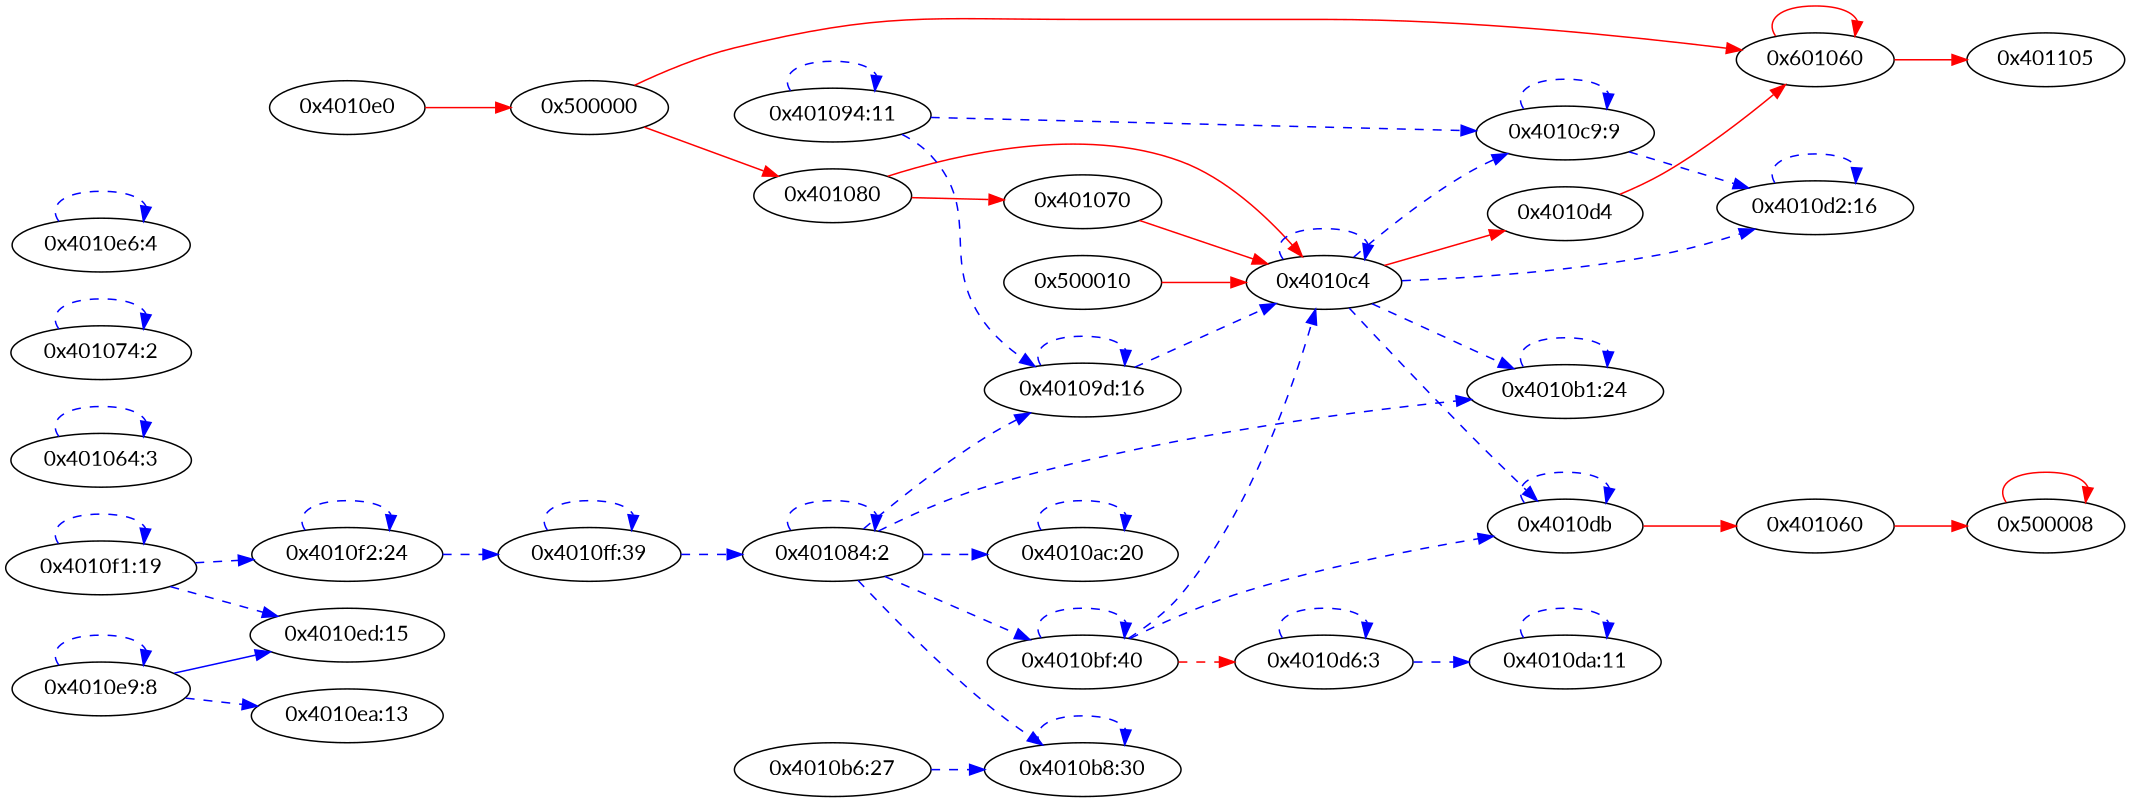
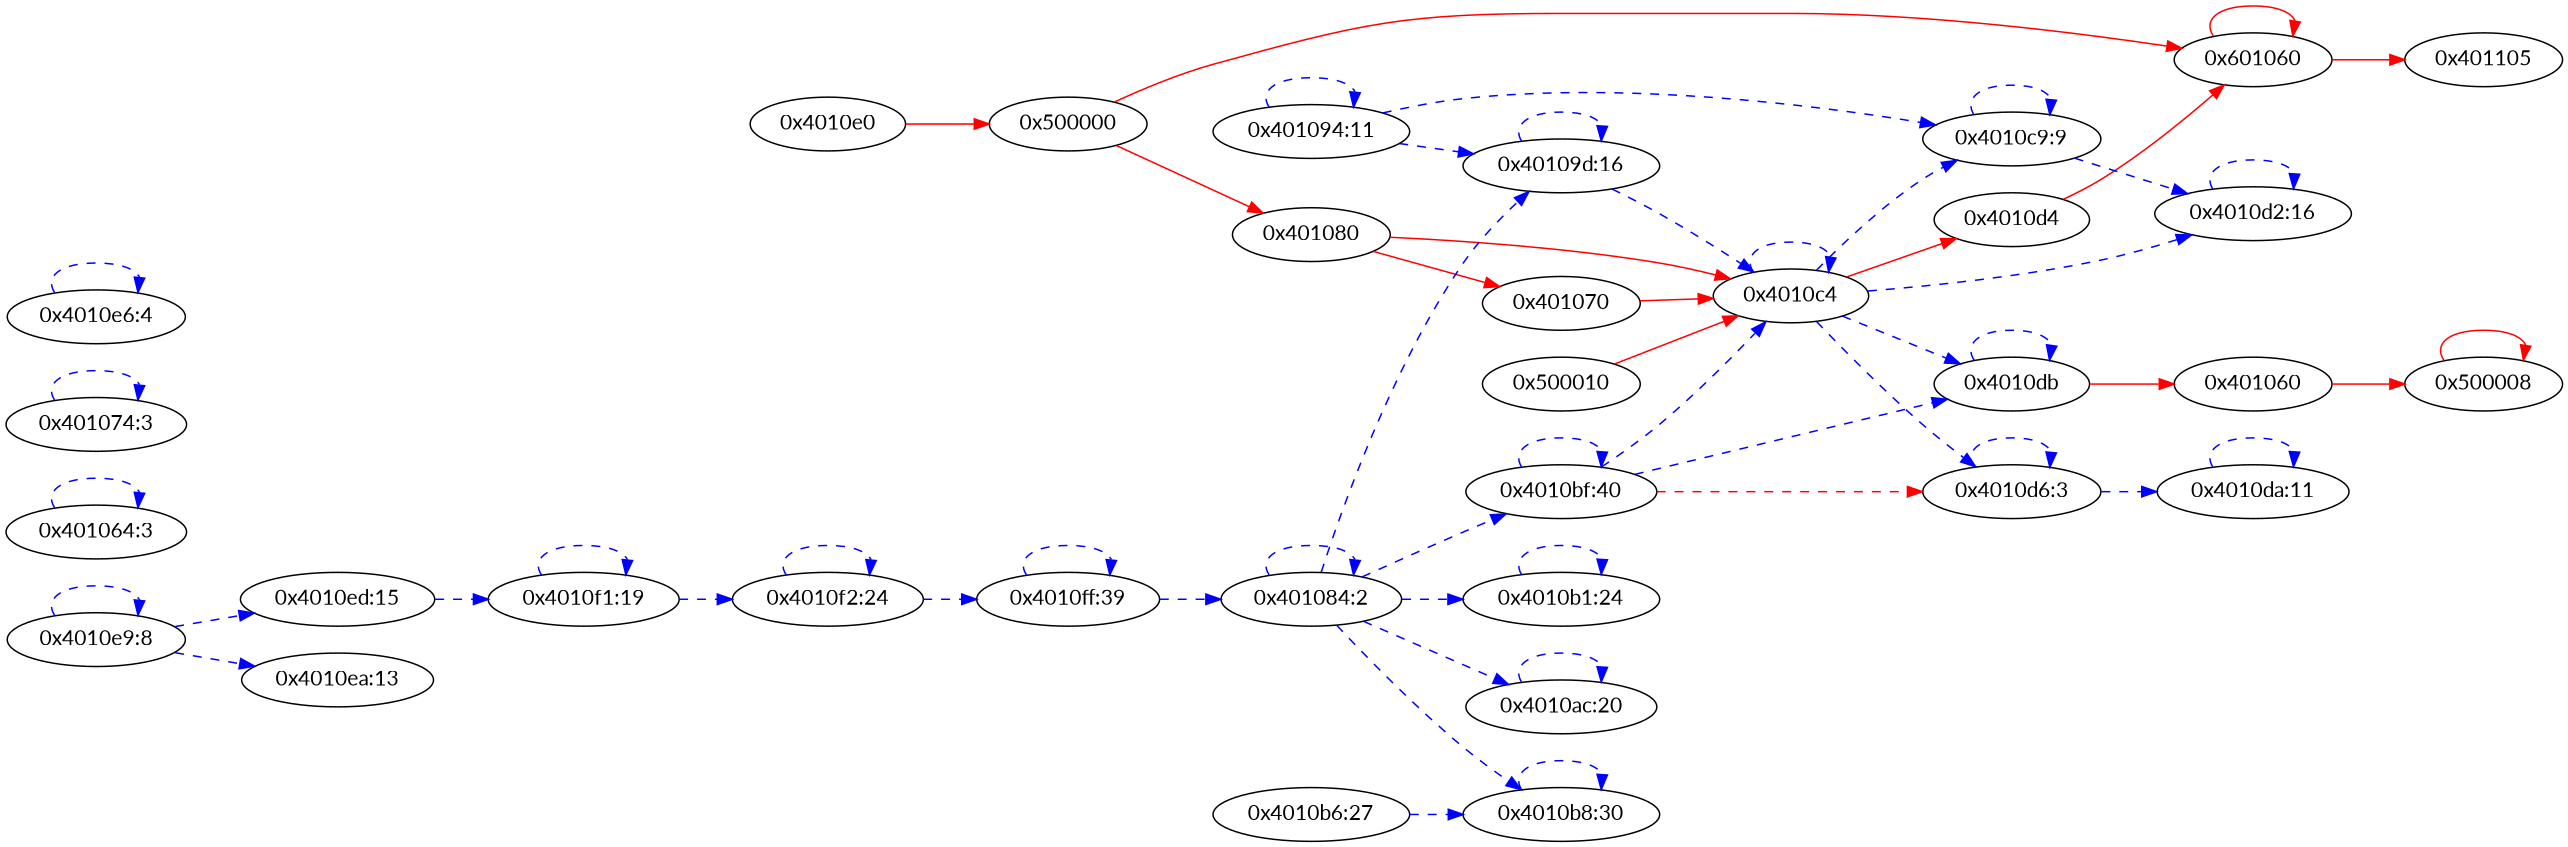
  digraph {
    fontname=Lato
    rankdir=LR
    node [fontname=Lato]
    edge [color=blue fontname=Lato style=dashed type=data]
    n1 [label="0x4010e0"]
    n2 [label="0x500000"]
    n3 [label="0x401080"]
    n4 [label="0x601060"]
    n5 [label="0x401070"]
    n6 [label="0x4010c4"]
    n7 [label="0x401105"]
    n8 [label="0x4010d4"]
    n9 [label="0x4010db"]
    n10 [label="0x4010d6:3"]
    n11 [label="0x4010c9:9"]
    n12 [label="0x4010d2:16"]
    n13 [label="0x500010"]
    n14 [label="0x401060"]
    n15 [label="0x4010da:11"]
    n16 [label="0x500008"]
    n17 [label="0x401064:3"]
-   n18 [label="0x401074:2"]
+   n18 [label="0x401074:3"]
    n19 [label="0x401084:2"]
    n20 [label="0x40109d:16"]
    n21 [label="0x4010ac:20"]
    n22 [label="0x4010b1:24"]
    n23 [label="0x4010b8:30"]
    n24 [label="0x4010bf:40"]
    n25 [label="0x401094:11"]
    n26 [label="0x4010b6:27"]
    n27 [label="0x4010e6:4"]
    n28 [label="0x4010e9:8"]
    n29 [label="0x4010ea:13"]
    n30 [label="0x4010ed:15"]
    n31 [label="0x4010f1:19"]
    n32 [label="0x4010f2:24"]
    n33 [label="0x4010ff:39"]
    n1 -> n2 [color=red style=solid type=control]
    n2 -> n3 [color=red style=solid type=control]
    n2 -> n4 [color=red style=solid type=control]
    n3 -> n5 [color=red style=solid type=control]
    n3 -> n6 [color=red style=solid type=control]
    n4 -> n4 [color=red style=solid type=control]
    n4 -> n7 [color=red style=solid type=control]
    n5 -> n6 [color=red style=solid type=control]
    n6 -> n6
    n6 -> n8 [color=red style=solid type=control]
    n6 -> n9
-   n6 -> n22
+   n6 -> n10
    n6 -> n11
    n6 -> n12
    n8 -> n4 [color=red style=solid type=control]
    n9 -> n9
    n9 -> n14 [color=red style=solid type=control]
    n10 -> n10
    n10 -> n15
    n11 -> n11
    n11 -> n12
    n12 -> n12
    n13 -> n6 [color=red style=solid type=control]
    n14 -> n16 [color=red style=solid type=control]
    n15 -> n15
    n16 -> n16 [color=red style=solid type=control]
    n17 -> n17
    n18 -> n18
    n19 -> n19
    n19 -> n20
    n19 -> n21
    n19 -> n22
    n19 -> n23
    n19 -> n24
    n20 -> n6
    n20 -> n20
    n21 -> n21
    n22 -> n22
    n23 -> n23
    n24 -> n6
    n24 -> n9
    n24 -> n10 [color=red]
    n24 -> n24
    n25 -> n11
    n25 -> n20
    n25 -> n25
    n26 -> n23
    n27 -> n27
    n28 -> n28
    n28 -> n29
-   n28 -> n30 [style=solid]
-   n31 -> n30
+   n28 -> n30
+   n30 -> n31
    n31 -> n31
    n31 -> n32
    n32 -> n32
    n32 -> n33
    n33 -> n19
    n33 -> n33
  }
